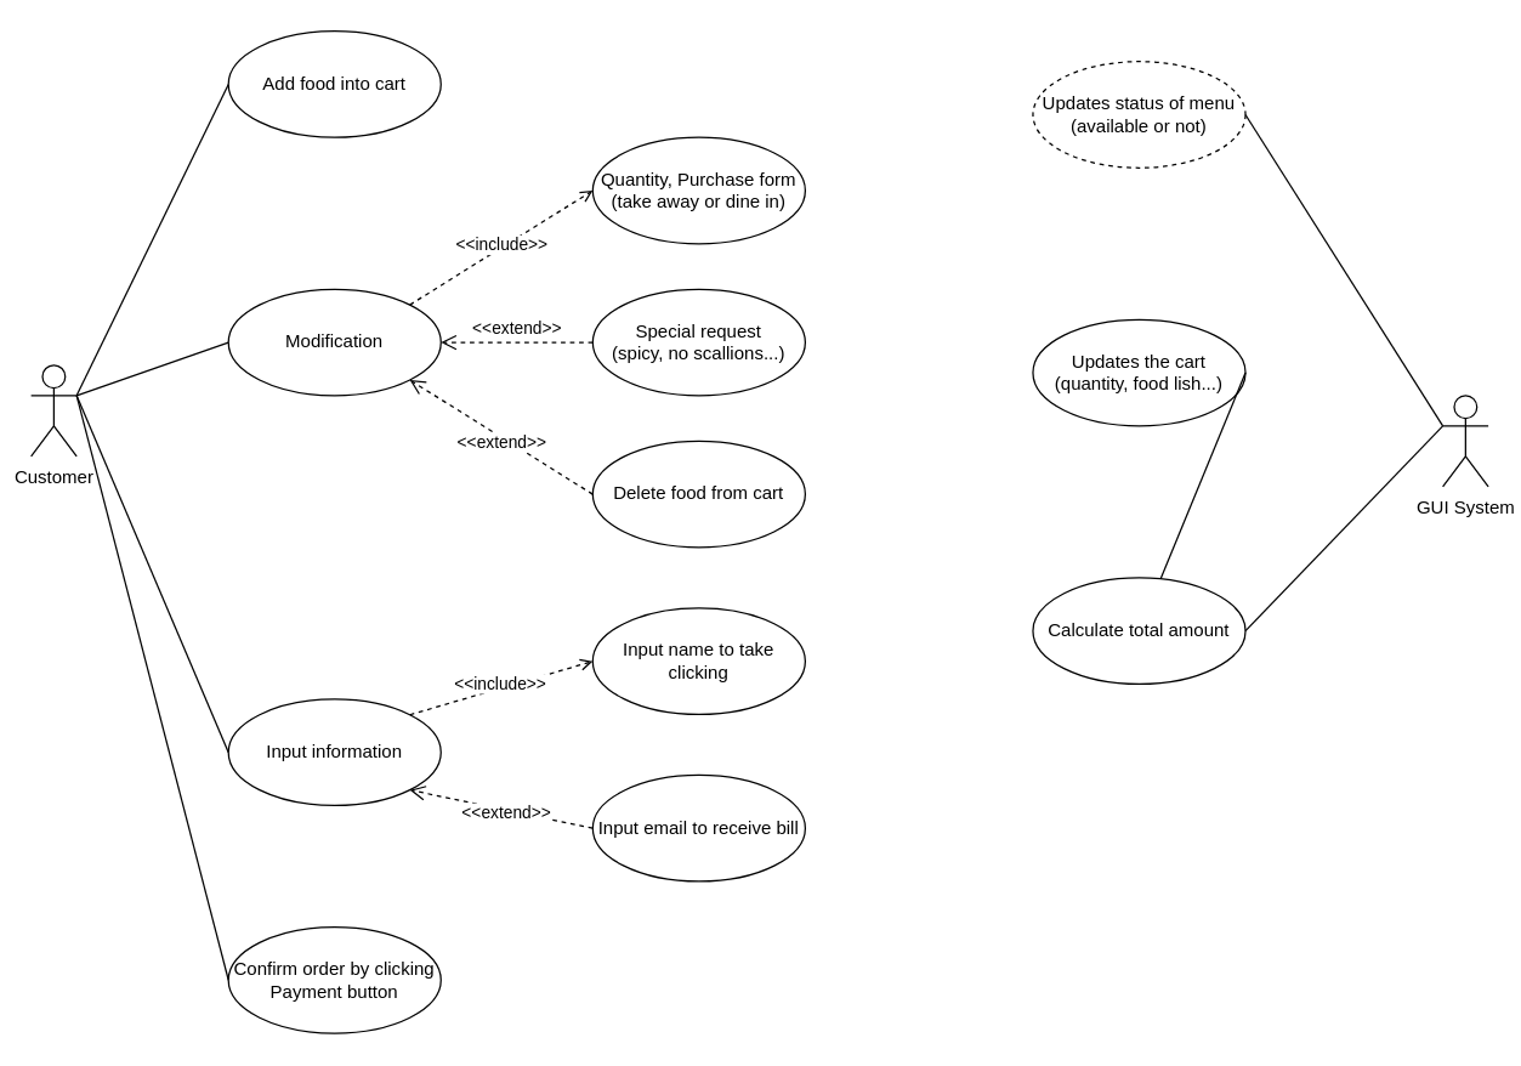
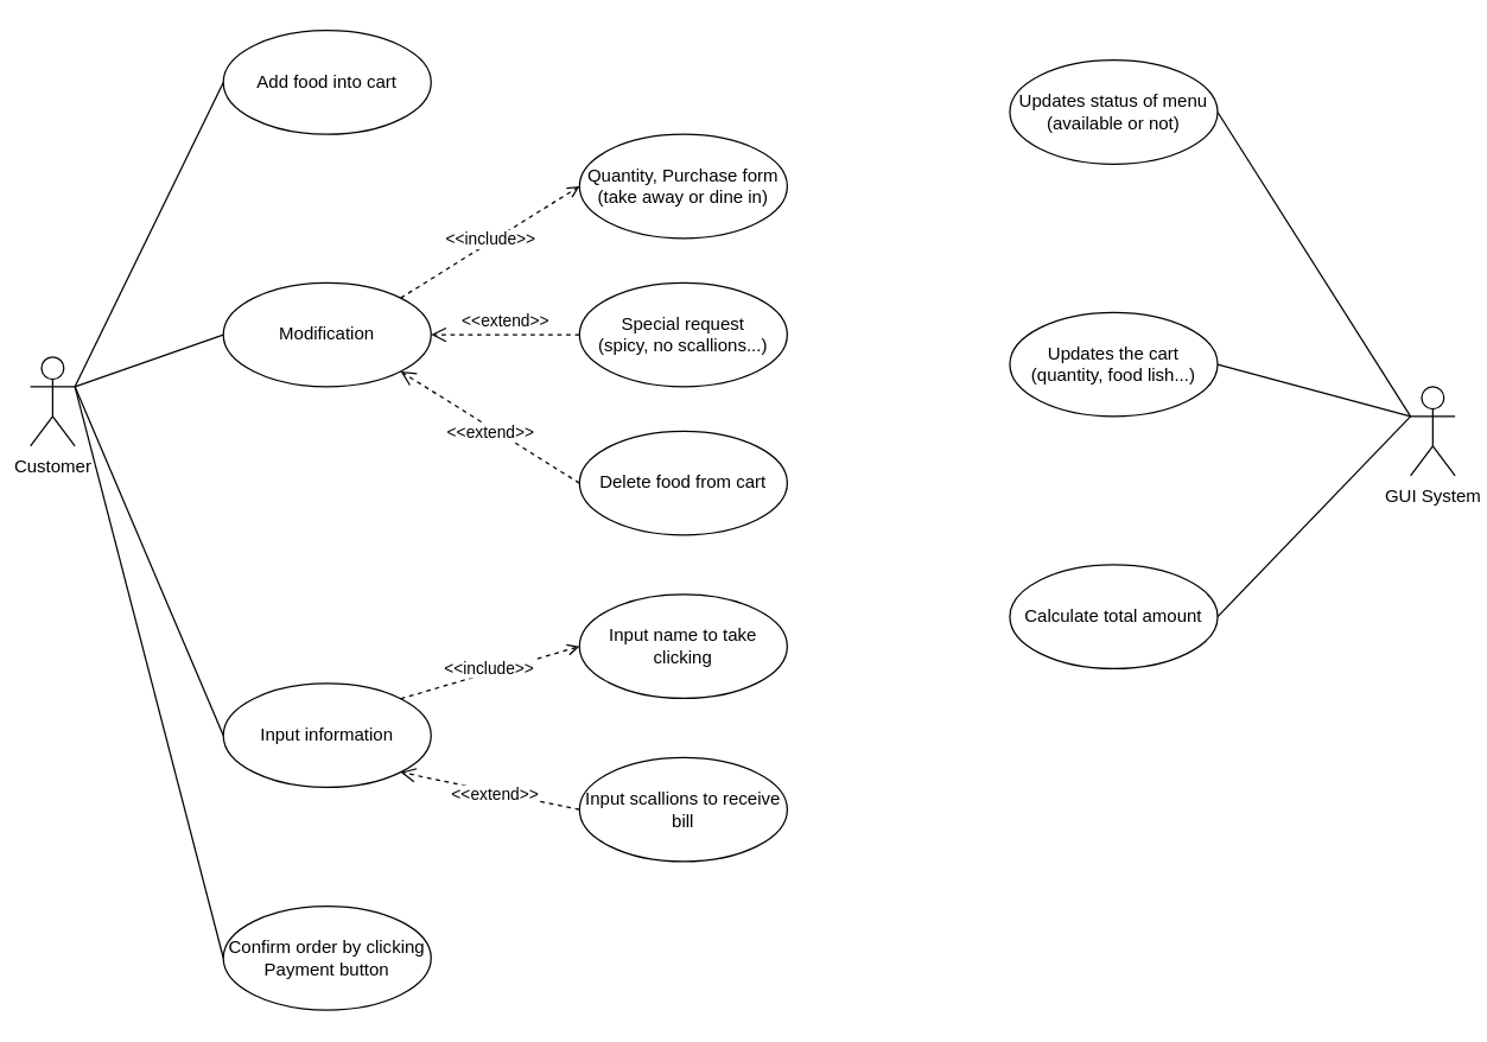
  <mxCell id="0" />
  <mxCell id="1" parent="0" />
  <mxCell id="2" style="edgeStyle=none;rounded=0;orthogonalLoop=1;jettySize=auto;html=1;exitX=1;exitY=0.333;exitDx=0;exitDy=0;exitPerimeter=0;entryX=0;entryY=0.5;entryDx=0;entryDy=0;endArrow=none;endFill=0;" edge="1" parent="1" source="5" target="8"><mxGeometry relative="1" as="geometry" /></mxCell>
  <mxCell id="3" style="edgeStyle=none;rounded=0;orthogonalLoop=1;jettySize=auto;html=1;exitX=1;exitY=0.333;exitDx=0;exitDy=0;exitPerimeter=0;entryX=0;entryY=0.5;entryDx=0;entryDy=0;endArrow=none;endFill=0;" edge="1" parent="1" source="5" target="12"><mxGeometry relative="1" as="geometry" /></mxCell>
  <mxCell id="4" style="edgeStyle=none;rounded=0;orthogonalLoop=1;jettySize=auto;html=1;exitX=1;exitY=0.333;exitDx=0;exitDy=0;exitPerimeter=0;entryX=0;entryY=0.5;entryDx=0;entryDy=0;endArrow=none;endFill=0;" edge="1" parent="1" source="5" target="15"><mxGeometry relative="1" as="geometry" /></mxCell>
  <mxCell id="5" value="Customer" style="shape=umlActor;verticalLabelPosition=bottom;verticalAlign=top;html=1;outlineConnect=0;" vertex="1" parent="1"><mxGeometry x="20" y="240" width="30" height="60" as="geometry" /></mxCell>
  <mxCell id="6" style="rounded=0;orthogonalLoop=1;jettySize=auto;html=1;exitX=0;exitY=0.5;exitDx=0;exitDy=0;entryX=1;entryY=0.333;entryDx=0;entryDy=0;entryPerimeter=0;endArrow=none;endFill=0;" edge="1" parent="1" source="7" target="5"><mxGeometry relative="1" as="geometry" /></mxCell>
  <mxCell id="7" value="Add food into cart" style="ellipse;whiteSpace=wrap;html=1;" vertex="1" parent="1"><mxGeometry x="150" y="20" width="140" height="70" as="geometry" /></mxCell>
  <mxCell id="8" value="Modification" style="ellipse;whiteSpace=wrap;html=1;" vertex="1" parent="1"><mxGeometry x="150" y="190" width="140" height="70" as="geometry" /></mxCell>
  <mxCell id="9" value="Quantity, Purchase form (take away or dine in)" style="ellipse;whiteSpace=wrap;html=1;" vertex="1" parent="1"><mxGeometry x="390" y="90" width="140" height="70" as="geometry" /></mxCell>
  <mxCell id="10" value="Special request&lt;br&gt;(spicy, no scallions...)" style="ellipse;whiteSpace=wrap;html=1;" vertex="1" parent="1"><mxGeometry x="390" y="190" width="140" height="70" as="geometry" /></mxCell>
  <mxCell id="11" value="Delete food from cart" style="ellipse;whiteSpace=wrap;html=1;" vertex="1" parent="1"><mxGeometry x="390" y="290" width="140" height="70" as="geometry" /></mxCell>
  <mxCell id="12" value="Input information" style="ellipse;whiteSpace=wrap;html=1;" vertex="1" parent="1"><mxGeometry x="150" y="460" width="140" height="70" as="geometry" /></mxCell>
  <mxCell id="13" value="Input name to take clicking" style="ellipse;whiteSpace=wrap;html=1;" vertex="1" parent="1"><mxGeometry x="390" y="400" width="140" height="70" as="geometry" /></mxCell>
- <mxCell id="14" value="Input email to receive bill" style="ellipse;whiteSpace=wrap;html=1;" vertex="1" parent="1"><mxGeometry x="390" y="510" width="140" height="70" as="geometry" /></mxCell>
+ <mxCell id="14" value="Input scallions to receive bill" style="ellipse;whiteSpace=wrap;html=1;" vertex="1" parent="1"><mxGeometry x="390" y="510" width="140" height="70" as="geometry" /></mxCell>
  <mxCell id="15" value="Confirm order by clicking Payment button" style="ellipse;whiteSpace=wrap;html=1;" vertex="1" parent="1"><mxGeometry x="150" y="610" width="140" height="70" as="geometry" /></mxCell>
  <mxCell id="16" value="&amp;lt;&amp;lt;include&amp;gt;&amp;gt;" style="html=1;verticalAlign=bottom;endArrow=open;dashed=1;exitX=1;exitY=0;exitDx=0;exitDy=0;entryX=0;entryY=0.5;entryDx=0;entryDy=0;endFill=0;" edge="1" parent="1" source="8" target="9"><mxGeometry x="-0.052" y="-6" width="80" relative="1" as="geometry"><mxPoint x="320" y="230" as="sourcePoint" /><mxPoint x="400" y="230" as="targetPoint" /><mxPoint as="offset" /></mxGeometry></mxCell>
  <mxCell id="17" value="&amp;lt;&amp;lt;extend&amp;gt;&amp;gt;" style="html=1;verticalAlign=bottom;endArrow=open;dashed=1;endSize=8;exitX=0;exitY=0.5;exitDx=0;exitDy=0;entryX=1;entryY=0.5;entryDx=0;entryDy=0;" edge="1" parent="1" source="10" target="8"><mxGeometry relative="1" as="geometry"><mxPoint x="390" y="250" as="sourcePoint" /><mxPoint x="310" y="250" as="targetPoint" /></mxGeometry></mxCell>
  <mxCell id="18" value="&amp;lt;&amp;lt;extend&amp;gt;&amp;gt;" style="html=1;verticalAlign=bottom;endArrow=open;dashed=1;endSize=8;exitX=0;exitY=0.5;exitDx=0;exitDy=0;entryX=1;entryY=1;entryDx=0;entryDy=0;" edge="1" parent="1" source="11" target="8"><mxGeometry x="-0.097" y="11" relative="1" as="geometry"><mxPoint x="400" y="235" as="sourcePoint" /><mxPoint x="300" y="235" as="targetPoint" /><mxPoint as="offset" /></mxGeometry></mxCell>
  <mxCell id="19" value="&amp;lt;&amp;lt;include&amp;gt;&amp;gt;" style="html=1;verticalAlign=bottom;endArrow=open;dashed=1;entryX=0;entryY=0.5;entryDx=0;entryDy=0;exitX=1;exitY=0;exitDx=0;exitDy=0;endFill=0;" edge="1" parent="1" source="12" target="13"><mxGeometry x="-0.052" y="-6" width="80" relative="1" as="geometry"><mxPoint x="279.497" y="210.251" as="sourcePoint" /><mxPoint x="400" y="135" as="targetPoint" /><mxPoint as="offset" /></mxGeometry></mxCell>
  <mxCell id="20" value="&amp;lt;&amp;lt;extend&amp;gt;&amp;gt;" style="html=1;verticalAlign=bottom;endArrow=open;dashed=1;endSize=8;exitX=0;exitY=0.5;exitDx=0;exitDy=0;entryX=1;entryY=1;entryDx=0;entryDy=0;" edge="1" parent="1" source="14" target="12"><mxGeometry x="-0.097" y="11" relative="1" as="geometry"><mxPoint x="400" y="335" as="sourcePoint" /><mxPoint x="279.497" y="259.749" as="targetPoint" /><mxPoint as="offset" /></mxGeometry></mxCell>
  <mxCell id="21" value="GUI System" style="shape=umlActor;verticalLabelPosition=bottom;verticalAlign=top;html=1;fillColor=none;" vertex="1" parent="1"><mxGeometry x="950" y="260" width="30" height="60" as="geometry" /></mxCell>
  <mxCell id="22" style="edgeStyle=none;rounded=0;orthogonalLoop=1;jettySize=auto;html=1;exitX=1;exitY=0.5;exitDx=0;exitDy=0;entryX=0;entryY=0.333;entryDx=0;entryDy=0;entryPerimeter=0;endArrow=none;endFill=0;" edge="1" parent="1" source="23" target="21"><mxGeometry relative="1" as="geometry" /></mxCell>
- <mxCell id="23" value="Updates status of menu&lt;br&gt;(available or not)" style="ellipse;whiteSpace=wrap;html=1;fillColor=none;dashed=1;" vertex="1" parent="1"><mxGeometry x="680" y="40" width="140" height="70" as="geometry" /></mxCell>
- <mxCell id="24" style="edgeStyle=none;rounded=0;orthogonalLoop=1;jettySize=auto;html=1;exitX=1;exitY=0.5;exitDx=0;exitDy=0;endArrow=none;endFill=0;" edge="1" parent="1" source="25" target="27"><mxGeometry relative="1" as="geometry" /></mxCell>
+ <mxCell id="23" value="Updates status of menu&lt;br&gt;(available or not)" style="ellipse;whiteSpace=wrap;html=1;fillColor=none;" vertex="1" parent="1"><mxGeometry x="680" y="40" width="140" height="70" as="geometry" /></mxCell>
+ <mxCell id="24" style="edgeStyle=none;rounded=0;orthogonalLoop=1;jettySize=auto;html=1;exitX=1;exitY=0.5;exitDx=0;exitDy=0;entryX=0;entryY=0.333;entryDx=0;entryDy=0;entryPerimeter=0;endArrow=none;endFill=0;" edge="1" parent="1" source="25" target="21"><mxGeometry relative="1" as="geometry" /></mxCell>
  <mxCell id="25" value="Updates the cart&lt;br&gt;(quantity, food lish...)" style="ellipse;whiteSpace=wrap;html=1;fillColor=none;" vertex="1" parent="1"><mxGeometry x="680" y="210" width="140" height="70" as="geometry" /></mxCell>
  <mxCell id="26" style="edgeStyle=none;rounded=0;orthogonalLoop=1;jettySize=auto;html=1;exitX=1;exitY=0.5;exitDx=0;exitDy=0;endArrow=none;endFill=0;" edge="1" parent="1" source="27"><mxGeometry relative="1" as="geometry"><mxPoint x="950" y="280" as="targetPoint" /></mxGeometry></mxCell>
  <mxCell id="27" value="Calculate total amount" style="ellipse;whiteSpace=wrap;html=1;fillColor=none;" vertex="1" parent="1"><mxGeometry x="680" y="380" width="140" height="70" as="geometry" /></mxCell>
